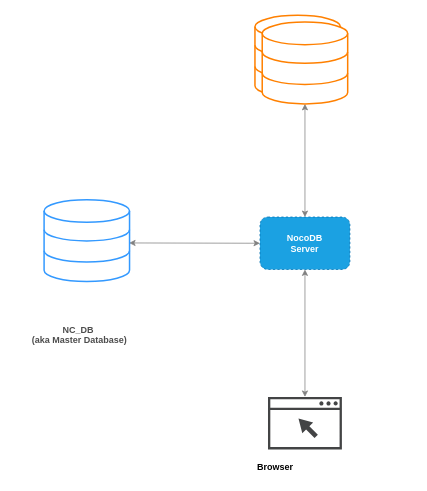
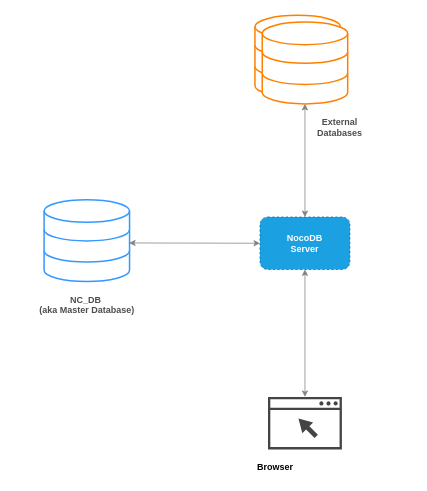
  <mxCell id="0" />
  <mxCell id="1" parent="0" />
  <mxCell id="2" value="&lt;b&gt;NocoDB&lt;br&gt;Server&lt;/b&gt;" style="rounded=1;whiteSpace=wrap;html=1;fillColor=#1ba1e2;strokeColor=#006EAF;fontColor=#ffffff;dashed=1;" vertex="1" parent="1"><mxGeometry x="346" y="289" width="120" height="70" as="geometry" /></mxCell>
  <mxCell id="3" value="" style="endArrow=classic;startArrow=classic;html=1;entryX=0.5;entryY=1;entryDx=0;entryDy=0;exitX=0.5;exitY=0;exitDx=0;exitDy=0;strokeColor=#808080;" edge="1" parent="1" target="2"><mxGeometry width="50" height="50" relative="1" as="geometry"><mxPoint x="406" y="529" as="sourcePoint" /><mxPoint x="340" y="389" as="targetPoint" /></mxGeometry></mxCell>
  <mxCell id="4" value="" style="endArrow=classic;startArrow=classic;html=1;entryX=0;entryY=0.5;entryDx=0;entryDy=0;exitX=0.995;exitY=0.528;exitDx=0;exitDy=0;exitPerimeter=0;strokeColor=#808080;" edge="1" parent="1" source="8" target="2"><mxGeometry width="50" height="50" relative="1" as="geometry"><mxPoint x="60" y="324" as="sourcePoint" /><mxPoint x="200" y="319" as="targetPoint" /></mxGeometry></mxCell>
  <mxCell id="5" value="" style="endArrow=classic;startArrow=classic;html=1;strokeColor=#808080;" edge="1" parent="1" source="2" target="11"><mxGeometry width="50" height="50" relative="1" as="geometry"><mxPoint x="426" y="549" as="sourcePoint" /><mxPoint x="406" y="140.45" as="targetPoint" /></mxGeometry></mxCell>
  <mxCell id="6" value="" style="pointerEvents=1;shadow=0;dashed=0;html=1;strokeColor=none;fillColor=#434445;aspect=fixed;labelPosition=center;verticalLabelPosition=bottom;verticalAlign=top;align=center;outlineConnect=0;shape=mxgraph.vvd.web_browser;" vertex="1" parent="1"><mxGeometry x="356.7" y="529" width="98.59" height="70" as="geometry" /></mxCell>
  <mxCell id="7" value="" style="html=1;verticalLabelPosition=bottom;align=center;labelBackgroundColor=#ffffff;verticalAlign=top;strokeWidth=2;strokeColor=#FF8000;shadow=0;dashed=0;shape=mxgraph.ios7.icons.data;" vertex="1" parent="1"><mxGeometry x="339.3" y="20" width="114" height="109.1" as="geometry" /></mxCell>
  <mxCell id="8" value="" style="html=1;verticalLabelPosition=bottom;align=center;labelBackgroundColor=#ffffff;verticalAlign=top;strokeWidth=2;strokeColor=#3399FF;shadow=0;dashed=0;shape=mxgraph.ios7.icons.data;" vertex="1" parent="1"><mxGeometry x="58" y="266" width="114" height="109.1" as="geometry" /></mxCell>
- <mxCell id="9" value="&lt;b&gt;&lt;font color=&quot;#4d4d4d&quot;&gt;NC_DB&amp;nbsp;&lt;br&gt;(aka Master Database)&lt;/font&gt;&lt;/b&gt;" style="text;html=1;align=center;" vertex="1" parent="1"><mxGeometry x="10" y="426.1" width="190" height="30" as="geometry" /></mxCell>
+ <mxCell id="9" value="&lt;b&gt;&lt;font color=&quot;#4d4d4d&quot;&gt;NC_DB&amp;nbsp;&lt;br&gt;(aka Master Database)&lt;/font&gt;&lt;/b&gt;" style="text;html=1;align=center;" vertex="1" parent="1"><mxGeometry x="20" y="386.1" width="190" height="30" as="geometry" /></mxCell>
+ <mxCell id="10" value="&lt;b&gt;&lt;font color=&quot;#4d4d4d&quot;&gt;External &lt;br&gt;Databases&lt;/font&gt;&lt;/b&gt;" style="text;html=1;align=center;" vertex="1" parent="1"><mxGeometry x="356.7" y="149" width="190" height="30" as="geometry" /></mxCell>
  <mxCell id="11" value="" style="html=1;verticalLabelPosition=bottom;align=center;labelBackgroundColor=#ffffff;verticalAlign=top;strokeWidth=2;strokeColor=#FF8000;shadow=0;dashed=0;shape=mxgraph.ios7.icons.data;" vertex="1" parent="1"><mxGeometry x="349" y="29" width="114" height="109.1" as="geometry" /></mxCell>
  <mxCell id="12" value="&lt;b&gt;Browser&lt;/b&gt;" style="text;html=1;align=center;verticalAlign=middle;resizable=0;points=[];autosize=1;" vertex="1" parent="1"><mxGeometry x="336" y="613" width="60" height="20" as="geometry" /></mxCell>
